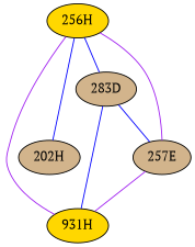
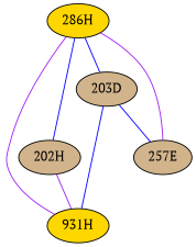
  graph {
    fontname="PT Serif"
    node [fillcolor=tan fontname="PT Serif" style="radial,filled"]
    edge [color=blue fontname="PT Serif" penwidth=1]
    n1 [fillcolor=gold label="931H"]
-   "256H" [fillcolor=gold]
+   "256H" [fillcolor=gold label="286H"]
    "202H"
-   "203D" [label="283D"]
+   "203D"
    "257E"
    "256H" -- n1 [color=purple]
    "256H" -- "202H"
    "256H" -- "203D"
    "256H" -- "257E" [color=purple]
    "203D" -- n1
    "203D" -- "257E"
-   "257E" -- n1 [color=purple]
+   "202H" -- n1 [color=purple]
  }
